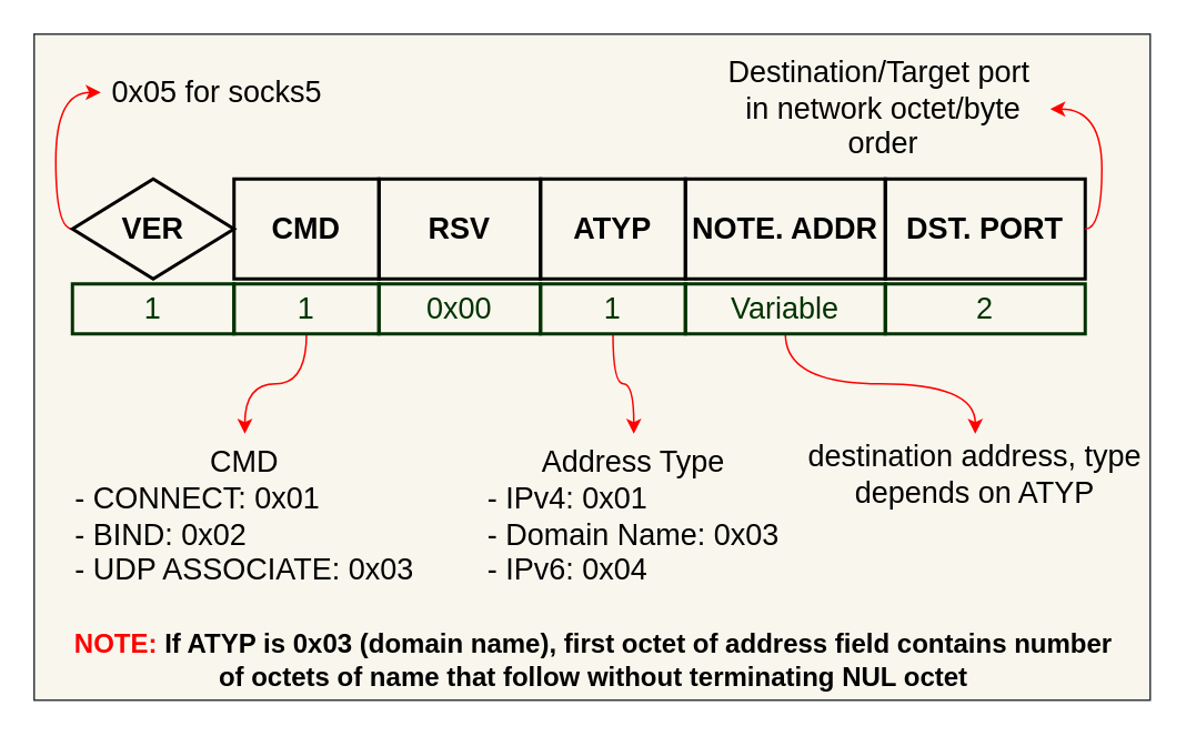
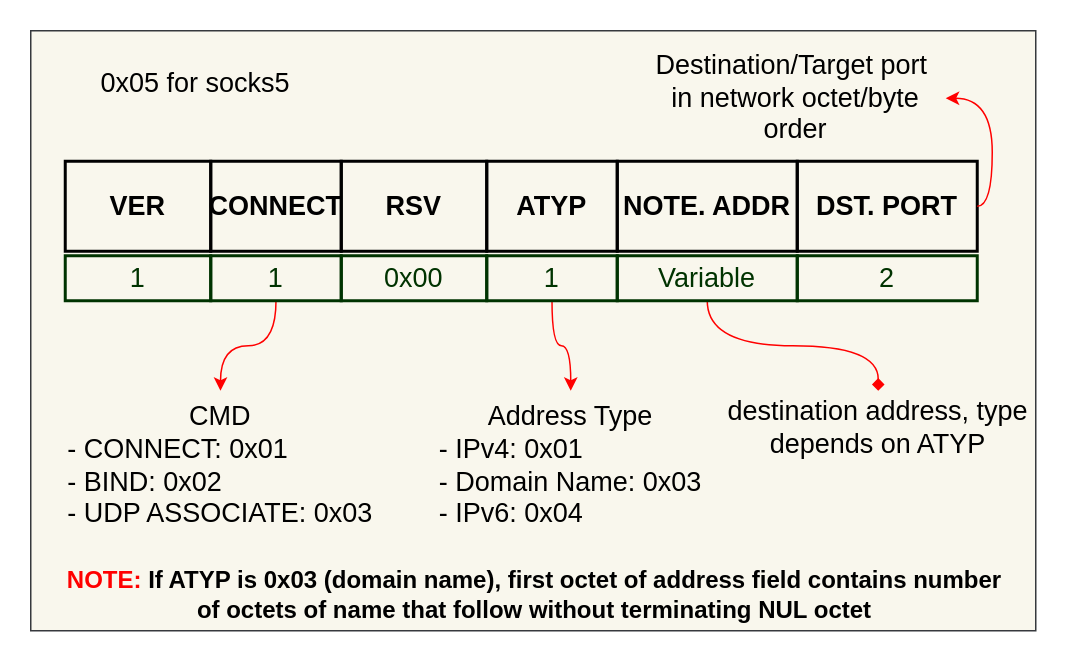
  <mxCell id="0" />
  <mxCell id="1" parent="0" />
  <mxCell id="2" value="" style="rounded=0;whiteSpace=wrap;html=1;fontSize=18;fillColor=#f9f7ed;strokeColor=#36393d;" parent="1" vertex="1"><mxGeometry x="20" y="20" width="670" height="400" as="geometry" /></mxCell>
- <mxCell id="3" style="edgeStyle=orthogonalEdgeStyle;curved=1;html=1;entryX=0;entryY=0.5;entryDx=0;entryDy=0;strokeColor=#FF0000;exitX=0;exitY=0.5;exitDx=0;exitDy=0;" edge="1" parent="1" source="4" target="6"><mxGeometry relative="1" as="geometry" /></mxCell>
- <mxCell id="4" value="&lt;b&gt;&lt;font color=&quot;#000000&quot; style=&quot;font-size: 18px;&quot;&gt;VER&lt;/font&gt;&lt;/b&gt;" style="rhombus;whiteSpace=wrap;html=1;fillColor=none;strokeColor=#000000;strokeWidth=2;" parent="1" vertex="1"><mxGeometry x="43" y="107" width="97" height="60" as="geometry" /></mxCell>
- <mxCell id="5" value="&lt;b&gt;&lt;font color=&quot;#000000&quot; style=&quot;font-size: 18px;&quot;&gt;CMD&lt;/font&gt;&lt;/b&gt;" style="rounded=0;whiteSpace=wrap;html=1;fillColor=none;strokeColor=#000000;strokeWidth=2;" parent="1" vertex="1"><mxGeometry x="140" y="107" width="87" height="60" as="geometry" /></mxCell>
+ <mxCell id="4" value="&lt;b&gt;&lt;font color=&quot;#000000&quot; style=&quot;font-size: 18px;&quot;&gt;VER&lt;/font&gt;&lt;/b&gt;" style="rounded=0;whiteSpace=wrap;html=1;fillColor=none;strokeColor=#000000;strokeWidth=2;" parent="1" vertex="1"><mxGeometry x="43" y="107" width="97" height="60" as="geometry" /></mxCell>
+ <mxCell id="5" value="&lt;b&gt;&lt;font color=&quot;#000000&quot; style=&quot;font-size: 18px;&quot;&gt;CONNECT&lt;/font&gt;&lt;/b&gt;" style="rounded=0;whiteSpace=wrap;html=1;fillColor=none;strokeColor=#000000;strokeWidth=2;" parent="1" vertex="1"><mxGeometry x="140" y="107" width="87" height="60" as="geometry" /></mxCell>
  <mxCell id="6" value="&lt;font color=&quot;#000000&quot;&gt;0x05 for socks5&lt;/font&gt;" style="text;html=1;strokeColor=none;fillColor=none;align=center;verticalAlign=middle;whiteSpace=wrap;rounded=0;fontSize=18;" parent="1" vertex="1"><mxGeometry x="60" y="40" width="140" height="30" as="geometry" /></mxCell>
  <mxCell id="7" value="Address Type&lt;br&gt;&lt;div style=&quot;text-align: left;&quot;&gt;&lt;span style=&quot;background-color: initial;&quot;&gt;- IPv4: 0x01&lt;/span&gt;&lt;/div&gt;&lt;div style=&quot;text-align: left;&quot;&gt;&lt;span style=&quot;background-color: initial;&quot;&gt;- Domain Name: 0x03&lt;/span&gt;&lt;/div&gt;&lt;div style=&quot;text-align: left;&quot;&gt;&lt;span style=&quot;background-color: initial;&quot;&gt;- IPv6: 0x04&lt;/span&gt;&lt;/div&gt;" style="text;html=1;strokeColor=none;fillColor=none;align=center;verticalAlign=middle;whiteSpace=wrap;rounded=0;fontSize=18;fontColor=#000000;" parent="1" vertex="1"><mxGeometry x="280" y="260" width="200" height="100" as="geometry" /></mxCell>
  <mxCell id="8" value="&lt;font color=&quot;#003300&quot;&gt;1&lt;/font&gt;" style="rounded=0;whiteSpace=wrap;html=1;fontSize=18;fillColor=none;strokeColor=#003300;strokeWidth=2;" parent="1" vertex="1"><mxGeometry x="43" y="170" width="97" height="30" as="geometry" /></mxCell>
  <mxCell id="9" style="edgeStyle=orthogonalEdgeStyle;curved=1;html=1;strokeColor=#FF0000;" edge="1" parent="1" source="10" target="25"><mxGeometry relative="1" as="geometry" /></mxCell>
  <mxCell id="10" value="&lt;font color=&quot;#003300&quot;&gt;1&lt;/font&gt;" style="rounded=0;whiteSpace=wrap;html=1;fontSize=18;fillColor=none;strokeColor=#003300;strokeWidth=2;" parent="1" vertex="1"><mxGeometry x="140" y="170" width="87" height="30" as="geometry" /></mxCell>
  <mxCell id="11" value="&lt;font color=&quot;#000000&quot;&gt;Destination/Target port&amp;nbsp; in network octet/byte order&lt;/font&gt;" style="text;html=1;strokeColor=none;fillColor=none;align=center;verticalAlign=middle;whiteSpace=wrap;rounded=0;fontSize=18;fontColor=#FFFFFF;" parent="1" vertex="1"><mxGeometry x="430" y="30" width="200" height="70" as="geometry" /></mxCell>
  <mxCell id="12" style="edgeStyle=none;html=1;fontSize=16;fontColor=#000000;" parent="1" source="13" target="2" edge="1"><mxGeometry relative="1" as="geometry" /></mxCell>
  <mxCell id="13" value="&lt;font size=&quot;1&quot;&gt;&lt;b style=&quot;font-size: 16px;&quot;&gt;&lt;font color=&quot;#ff0000&quot;&gt;NOTE: &lt;/font&gt;&lt;font color=&quot;#000000&quot;&gt;If ATYP is 0x03 (domain name), first octet of address field contains number of octets of name that follow without terminating NUL octet&lt;/font&gt;&lt;/b&gt;&lt;/font&gt;" style="text;html=1;strokeColor=none;fillColor=none;align=center;verticalAlign=middle;whiteSpace=wrap;rounded=0;" parent="1" vertex="1"><mxGeometry x="36" y="372" width="640" height="48" as="geometry" /></mxCell>
  <mxCell id="14" value="&lt;b&gt;&lt;font color=&quot;#000000&quot; style=&quot;font-size: 18px;&quot;&gt;RSV&lt;/font&gt;&lt;/b&gt;" style="rounded=0;whiteSpace=wrap;html=1;fillColor=none;strokeColor=#000000;strokeWidth=2;" vertex="1" parent="1"><mxGeometry x="227" y="107" width="97" height="60" as="geometry" /></mxCell>
  <mxCell id="15" value="&lt;b&gt;&lt;font color=&quot;#000000&quot; style=&quot;font-size: 18px;&quot;&gt;ATYP&lt;/font&gt;&lt;/b&gt;" style="rounded=0;whiteSpace=wrap;html=1;fillColor=none;strokeColor=#000000;strokeWidth=2;" vertex="1" parent="1"><mxGeometry x="324" y="107" width="87" height="60" as="geometry" /></mxCell>
  <mxCell id="16" value="&lt;font color=&quot;#003300&quot;&gt;0x00&lt;/font&gt;" style="rounded=0;whiteSpace=wrap;html=1;fontSize=18;fillColor=none;strokeColor=#003300;strokeWidth=2;" vertex="1" parent="1"><mxGeometry x="227" y="170" width="97" height="30" as="geometry" /></mxCell>
  <mxCell id="17" style="edgeStyle=orthogonalEdgeStyle;curved=1;html=1;strokeColor=#FF0000;" edge="1" parent="1" source="18" target="7"><mxGeometry relative="1" as="geometry" /></mxCell>
  <mxCell id="18" value="&lt;font color=&quot;#003300&quot;&gt;1&lt;/font&gt;" style="rounded=0;whiteSpace=wrap;html=1;fontSize=18;fillColor=none;strokeColor=#003300;strokeWidth=2;" vertex="1" parent="1"><mxGeometry x="324" y="170" width="87" height="30" as="geometry" /></mxCell>
  <mxCell id="19" value="&lt;b&gt;&lt;font color=&quot;#000000&quot; style=&quot;font-size: 18px;&quot;&gt;NOTE. ADDR&lt;/font&gt;&lt;/b&gt;" style="rounded=0;whiteSpace=wrap;html=1;fillColor=none;strokeColor=#000000;strokeWidth=2;" vertex="1" parent="1"><mxGeometry x="411" y="107" width="120" height="60" as="geometry" /></mxCell>
  <mxCell id="20" value="&lt;b&gt;&lt;font color=&quot;#000000&quot; style=&quot;font-size: 18px;&quot;&gt;DST. PORT&lt;/font&gt;&lt;/b&gt;" style="rounded=0;whiteSpace=wrap;html=1;fillColor=none;strokeColor=#000000;strokeWidth=2;" vertex="1" parent="1"><mxGeometry x="531" y="107" width="120" height="60" as="geometry" /></mxCell>
- <mxCell id="21" style="edgeStyle=orthogonalEdgeStyle;curved=1;html=1;entryX=0.5;entryY=0;entryDx=0;entryDy=0;strokeColor=#FF0000;" edge="1" parent="1" source="22" target="26"><mxGeometry relative="1" as="geometry" /></mxCell>
+ <mxCell id="21" style="edgeStyle=orthogonalEdgeStyle;curved=1;html=1;entryX=0.5;entryY=0;entryDx=0;entryDy=0;strokeColor=#FF0000;endArrow=diamond;" edge="1" parent="1" source="22" target="26"><mxGeometry relative="1" as="geometry" /></mxCell>
  <mxCell id="22" value="&lt;font color=&quot;#003300&quot;&gt;Variable&lt;/font&gt;" style="rounded=0;whiteSpace=wrap;html=1;fontSize=18;fillColor=none;strokeColor=#003300;strokeWidth=2;" vertex="1" parent="1"><mxGeometry x="411" y="170" width="120" height="30" as="geometry" /></mxCell>
  <mxCell id="23" style="edgeStyle=orthogonalEdgeStyle;html=1;entryX=1;entryY=0.5;entryDx=0;entryDy=0;curved=1;strokeColor=#FF0000;exitX=1;exitY=0.5;exitDx=0;exitDy=0;" edge="1" parent="1" source="20" target="11"><mxGeometry relative="1" as="geometry" /></mxCell>
  <mxCell id="24" value="&lt;font color=&quot;#003300&quot;&gt;2&lt;/font&gt;" style="rounded=0;whiteSpace=wrap;html=1;fontSize=18;fillColor=none;strokeColor=#003300;strokeWidth=2;" vertex="1" parent="1"><mxGeometry x="531" y="170" width="120" height="30" as="geometry" /></mxCell>
  <mxCell id="25" value="&lt;font color=&quot;#000000&quot;&gt;CMD&lt;br&gt;&lt;div style=&quot;text-align: left;&quot;&gt;&lt;span style=&quot;background-color: initial;&quot;&gt;- CONNECT: 0x01&lt;/span&gt;&lt;/div&gt;&lt;div style=&quot;text-align: left;&quot;&gt;&lt;span style=&quot;background-color: initial;&quot;&gt;- BIND: 0x02&lt;/span&gt;&lt;/div&gt;&lt;div style=&quot;text-align: left;&quot;&gt;&lt;span style=&quot;background-color: initial;&quot;&gt;- UDP ASSOCIATE: 0x03&lt;/span&gt;&lt;/div&gt;&lt;/font&gt;" style="text;html=1;strokeColor=none;fillColor=none;align=center;verticalAlign=middle;whiteSpace=wrap;rounded=0;fontSize=18;" vertex="1" parent="1"><mxGeometry x="43" y="260" width="207" height="100" as="geometry" /></mxCell>
  <mxCell id="26" value="&lt;font color=&quot;#000000&quot;&gt;destination address, type depends on ATYP&lt;/font&gt;" style="text;html=1;strokeColor=none;fillColor=none;align=center;verticalAlign=middle;whiteSpace=wrap;rounded=0;fontSize=18;" vertex="1" parent="1"><mxGeometry x="480" y="260" width="210" height="50" as="geometry" /></mxCell>
